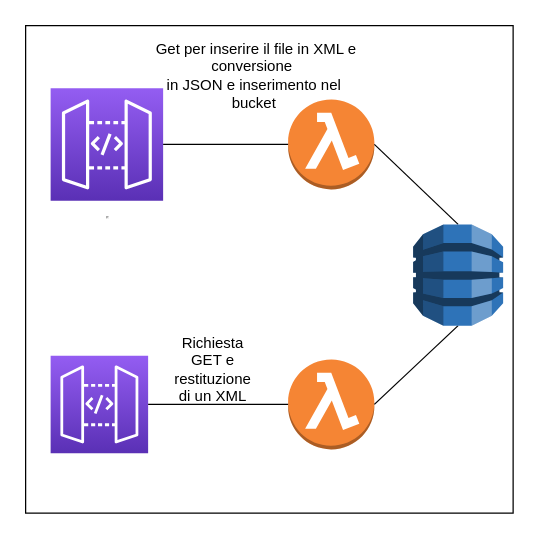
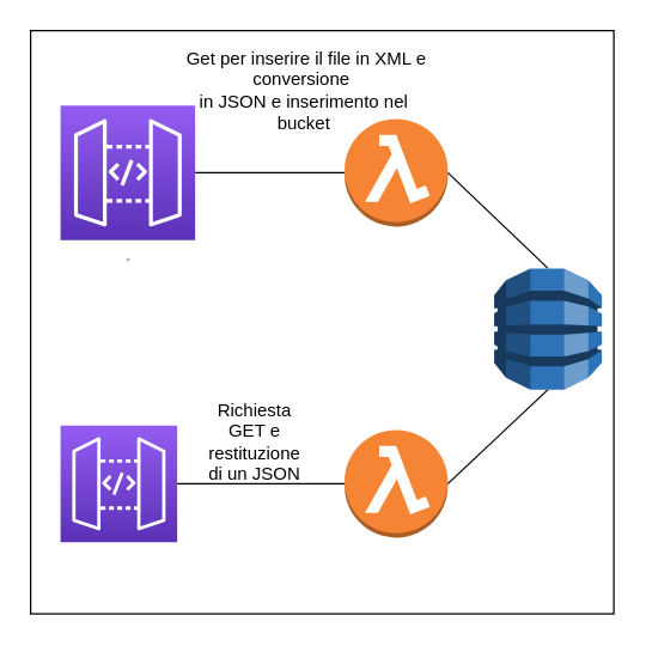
  <mxCell id="0" />
  <mxCell id="1" parent="0" />
  <mxCell id="2" value="" style="whiteSpace=wrap;html=1;aspect=fixed;" parent="1" vertex="1"><mxGeometry x="20" y="20" width="390" height="390" as="geometry" /></mxCell>
  <mxCell id="3" value="" style="outlineConnect=0;dashed=0;verticalLabelPosition=bottom;verticalAlign=top;align=center;html=1;shape=mxgraph.aws3.lambda_function;fillColor=#F58534;gradientColor=none;" parent="1" vertex="1"><mxGeometry x="230" y="79" width="69" height="72" as="geometry" /></mxCell>
  <mxCell id="4" value="" style="outlineConnect=0;dashed=0;verticalLabelPosition=bottom;verticalAlign=top;align=center;html=1;shape=mxgraph.aws3.lambda_function;fillColor=#F58534;gradientColor=none;" parent="1" vertex="1"><mxGeometry x="230" y="287" width="69" height="72" as="geometry" /></mxCell>
  <mxCell id="5" value="&lt;hr&gt;" style="sketch=0;points=[[0,0,0],[0.25,0,0],[0.5,0,0],[0.75,0,0],[1,0,0],[0,1,0],[0.25,1,0],[0.5,1,0],[0.75,1,0],[1,1,0],[0,0.25,0],[0,0.5,0],[0,0.75,0],[1,0.25,0],[1,0.5,0],[1,0.75,0]];outlineConnect=0;fontColor=#232F3E;gradientColor=#945DF2;gradientDirection=north;fillColor=#5A30B5;strokeColor=#ffffff;dashed=0;verticalLabelPosition=bottom;verticalAlign=top;align=center;html=1;fontSize=12;fontStyle=0;aspect=fixed;shape=mxgraph.aws4.resourceIcon;resIcon=mxgraph.aws4.api_gateway;" parent="1" vertex="1"><mxGeometry x="40" y="70" width="90" height="90" as="geometry" /></mxCell>
  <mxCell id="6" value="" style="sketch=0;points=[[0,0,0],[0.25,0,0],[0.5,0,0],[0.75,0,0],[1,0,0],[0,1,0],[0.25,1,0],[0.5,1,0],[0.75,1,0],[1,1,0],[0,0.25,0],[0,0.5,0],[0,0.75,0],[1,0.25,0],[1,0.5,0],[1,0.75,0]];outlineConnect=0;fontColor=#232F3E;gradientColor=#945DF2;gradientDirection=north;fillColor=#5A30B5;strokeColor=#ffffff;dashed=0;verticalLabelPosition=bottom;verticalAlign=top;align=center;html=1;fontSize=12;fontStyle=0;aspect=fixed;shape=mxgraph.aws4.resourceIcon;resIcon=mxgraph.aws4.api_gateway;" parent="1" vertex="1"><mxGeometry x="40" y="284" width="78" height="78" as="geometry" /></mxCell>
  <mxCell id="7" value="" style="endArrow=none;html=1;rounded=0;exitX=1;exitY=0.5;exitDx=0;exitDy=0;exitPerimeter=0;entryX=0;entryY=0.5;entryDx=0;entryDy=0;entryPerimeter=0;" parent="1" source="5" target="3" edge="1"><mxGeometry width="50" height="50" relative="1" as="geometry"><mxPoint x="250" y="280" as="sourcePoint" /><mxPoint x="300" y="230" as="targetPoint" /></mxGeometry></mxCell>
  <mxCell id="8" value="" style="endArrow=none;html=1;rounded=0;exitX=1;exitY=0.5;exitDx=0;exitDy=0;exitPerimeter=0;" parent="1" source="6" target="4" edge="1"><mxGeometry width="50" height="50" relative="1" as="geometry"><mxPoint x="250" y="280" as="sourcePoint" /><mxPoint x="300" y="230" as="targetPoint" /></mxGeometry></mxCell>
  <mxCell id="9" value="" style="endArrow=none;html=1;rounded=0;exitX=1;exitY=0.5;exitDx=0;exitDy=0;exitPerimeter=0;entryX=0.5;entryY=1;entryDx=0;entryDy=0;entryPerimeter=0;" parent="1" source="4" target="13" edge="1"><mxGeometry width="50" height="50" relative="1" as="geometry"><mxPoint x="250" y="280" as="sourcePoint" /><mxPoint x="341.812" y="258" as="targetPoint" /></mxGeometry></mxCell>
  <mxCell id="10" value="" style="endArrow=none;html=1;rounded=0;entryX=1;entryY=0.5;entryDx=0;entryDy=0;entryPerimeter=0;exitX=0.5;exitY=0;exitDx=0;exitDy=0;exitPerimeter=0;" parent="1" source="13" target="3" edge="1"><mxGeometry width="50" height="50" relative="1" as="geometry"><mxPoint x="341.812" y="180" as="sourcePoint" /><mxPoint x="300" y="230" as="targetPoint" /></mxGeometry></mxCell>
  <mxCell id="11" value="&amp;nbsp;Get per inserire il file in XML e conversione&amp;nbsp;&lt;br&gt;in JSON e inserimento nel bucket" style="text;html=1;strokeColor=none;fillColor=none;align=center;verticalAlign=middle;whiteSpace=wrap;rounded=0;" parent="1" vertex="1"><mxGeometry x="118" y="30" width="170" height="60" as="geometry" /></mxCell>
- <mxCell id="12" value="Richiesta GET e restituzione di un XML" style="text;html=1;strokeColor=none;fillColor=none;align=center;verticalAlign=middle;whiteSpace=wrap;rounded=0;" parent="1" vertex="1"><mxGeometry x="140" y="260" width="60" height="70" as="geometry" /></mxCell>
+ <mxCell id="12" value="Richiesta GET e restituzione di un JSON" style="text;html=1;strokeColor=none;fillColor=none;align=center;verticalAlign=middle;whiteSpace=wrap;rounded=0;" parent="1" vertex="1"><mxGeometry x="140" y="260" width="60" height="70" as="geometry" /></mxCell>
  <mxCell id="13" value="" style="outlineConnect=0;dashed=0;verticalLabelPosition=bottom;verticalAlign=top;align=center;html=1;shape=mxgraph.aws3.dynamo_db;fillColor=#2E73B8;gradientColor=none;" vertex="1" parent="1"><mxGeometry x="330" y="179" width="72" height="81" as="geometry" /></mxCell>
